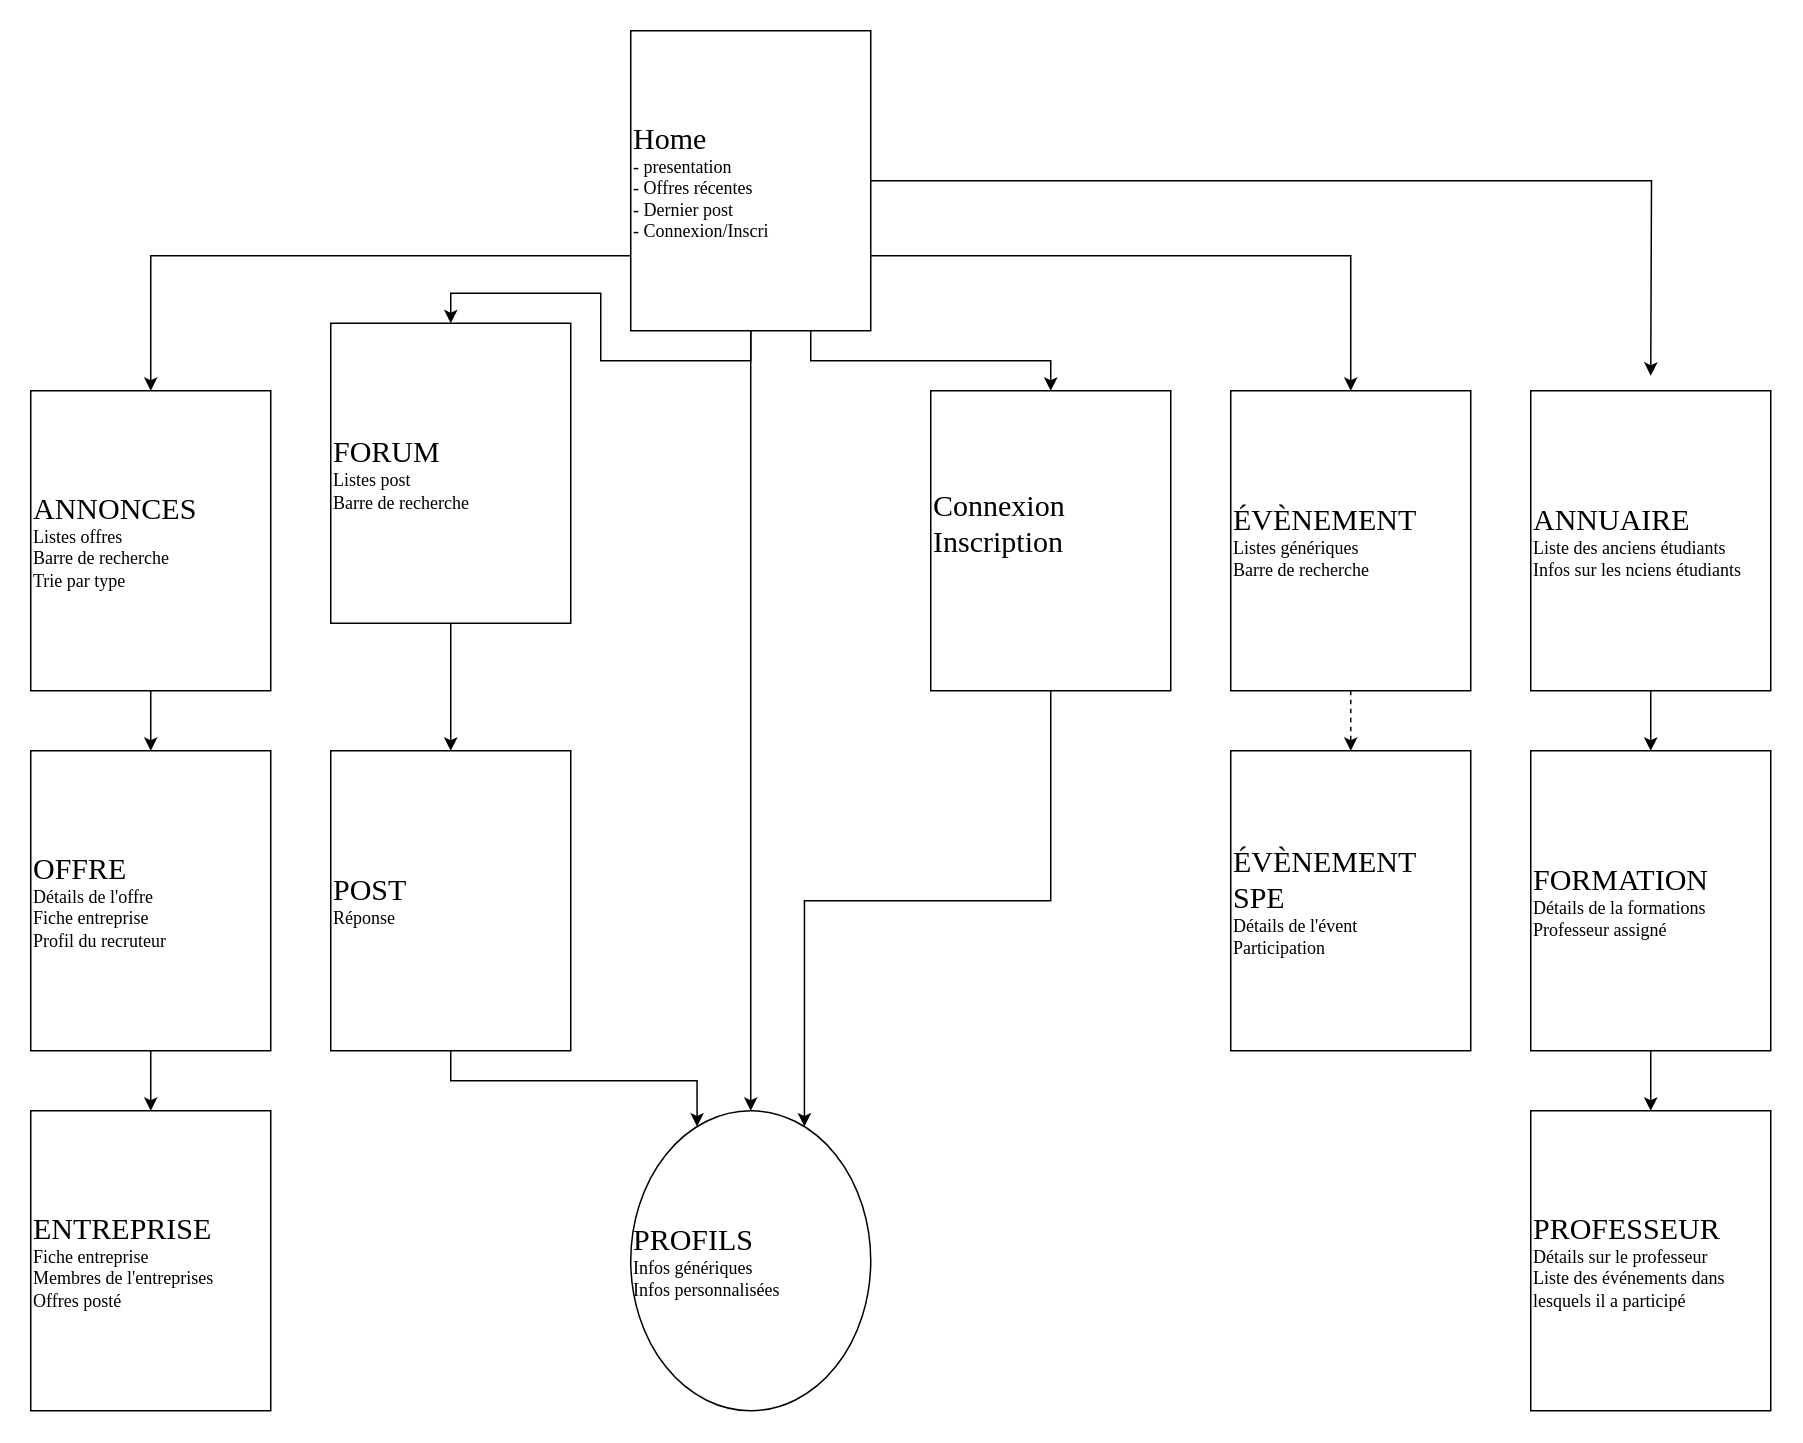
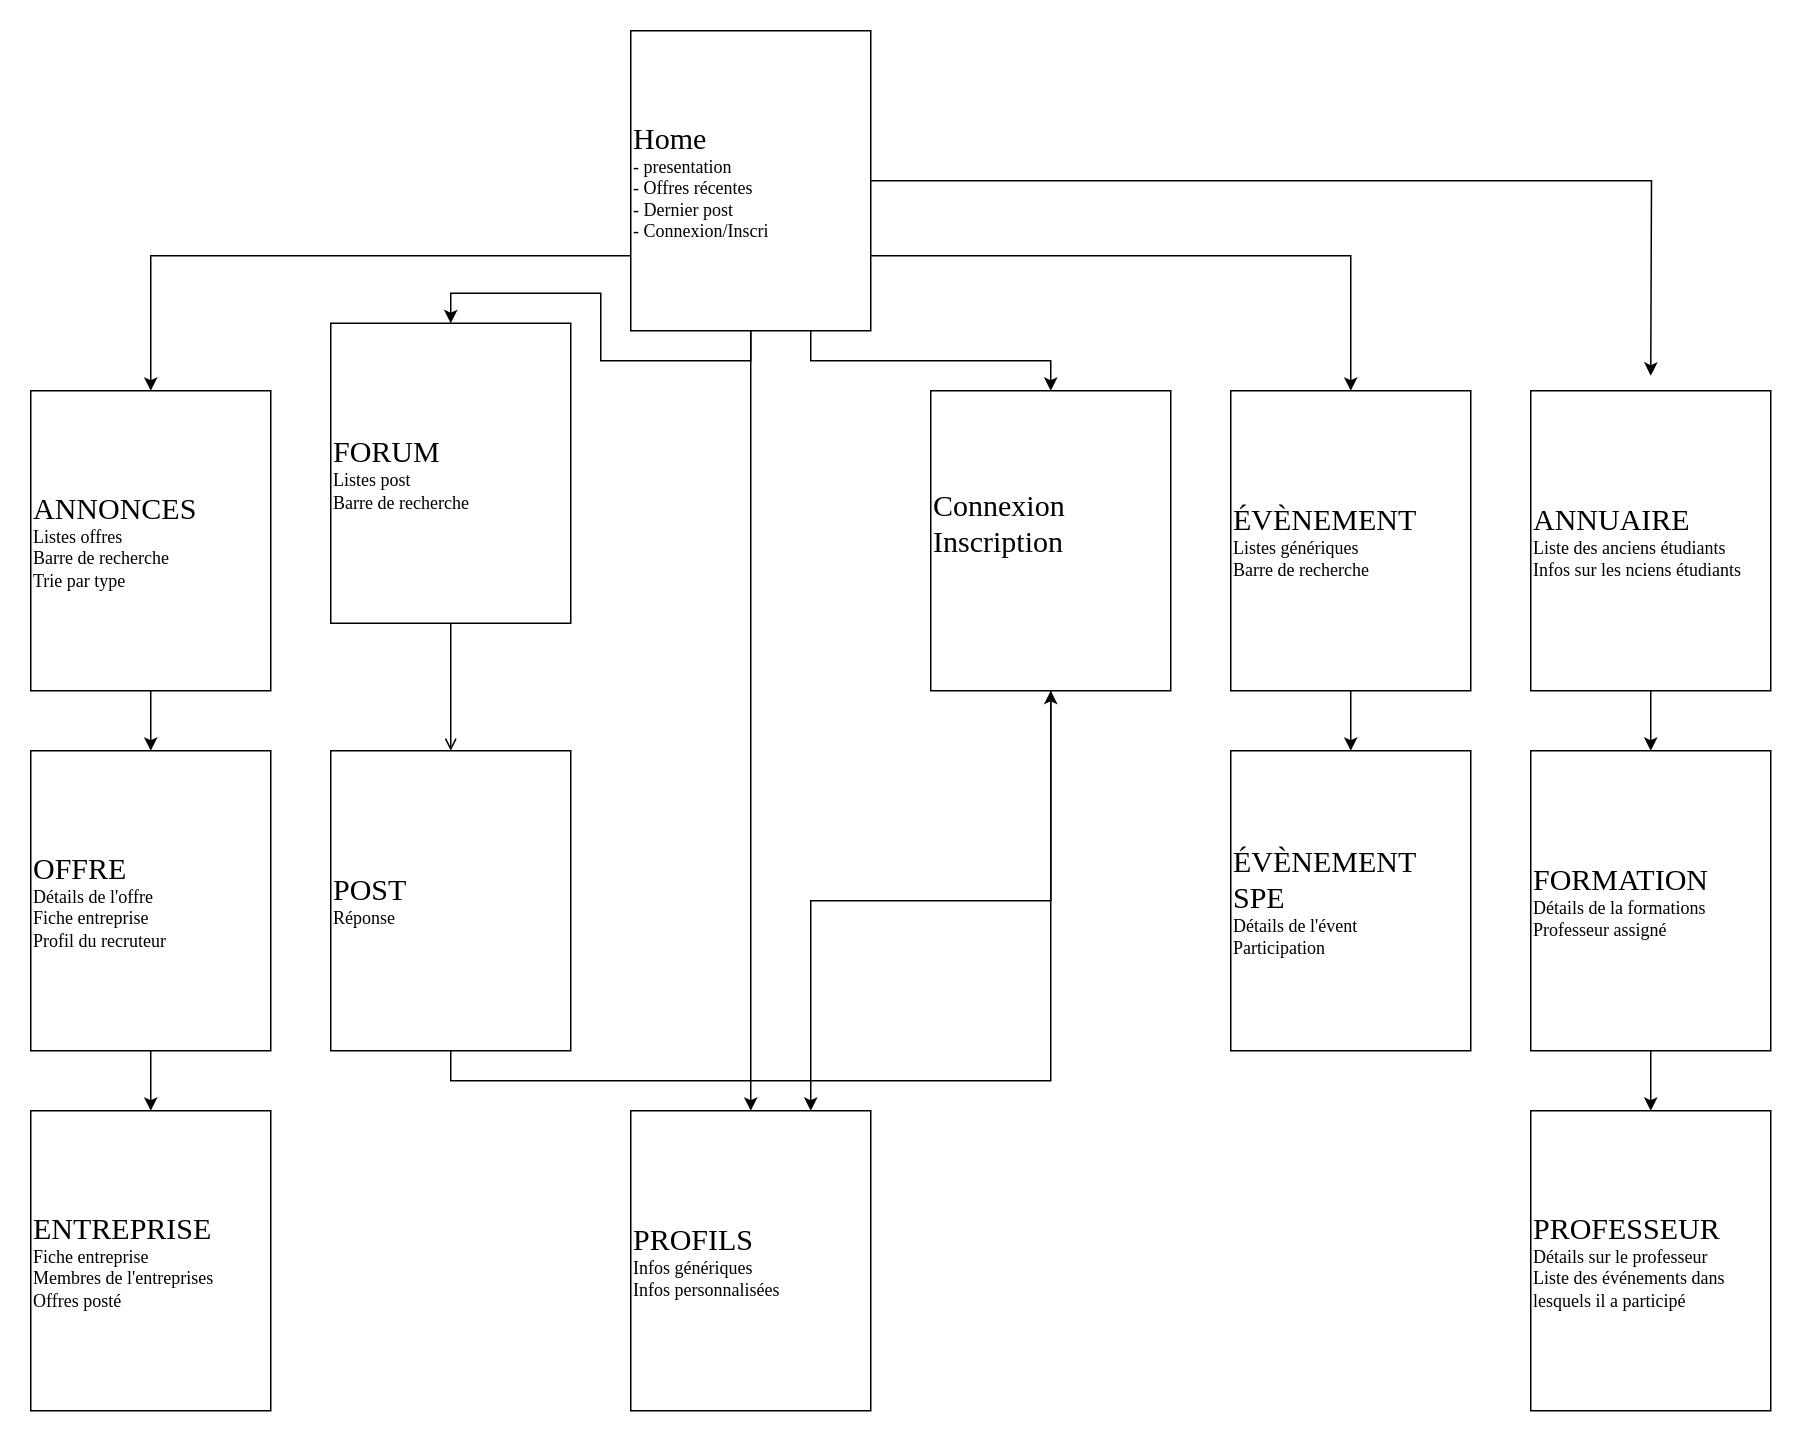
  <mxCell id="0" />
  <mxCell id="1" parent="0" />
  <mxCell id="2" style="edgeStyle=orthogonalEdgeStyle;rounded=0;orthogonalLoop=1;jettySize=auto;html=1;exitX=0.5;exitY=1;exitDx=0;exitDy=0;entryX=0.5;entryY=0;entryDx=0;entryDy=0;" edge="1" parent="1" source="8" target="13"><mxGeometry relative="1" as="geometry" /></mxCell>
  <mxCell id="3" style="edgeStyle=orthogonalEdgeStyle;rounded=0;orthogonalLoop=1;jettySize=auto;html=1;exitX=0.5;exitY=1;exitDx=0;exitDy=0;entryX=0.5;entryY=0;entryDx=0;entryDy=0;" edge="1" parent="1" source="8" target="11"><mxGeometry relative="1" as="geometry" /></mxCell>
  <mxCell id="4" style="edgeStyle=orthogonalEdgeStyle;rounded=0;orthogonalLoop=1;jettySize=auto;html=1;exitX=0.75;exitY=1;exitDx=0;exitDy=0;entryX=0.5;entryY=0;entryDx=0;entryDy=0;" edge="1" parent="1" source="8" target="10"><mxGeometry relative="1" as="geometry" /></mxCell>
  <mxCell id="5" style="edgeStyle=orthogonalEdgeStyle;rounded=0;orthogonalLoop=1;jettySize=auto;html=1;exitX=1;exitY=0.75;exitDx=0;exitDy=0;entryX=0.5;entryY=0;entryDx=0;entryDy=0;" edge="1" parent="1" source="8" target="21"><mxGeometry relative="1" as="geometry" /></mxCell>
  <mxCell id="6" style="edgeStyle=orthogonalEdgeStyle;rounded=0;orthogonalLoop=1;jettySize=auto;html=1;" edge="1" parent="1" source="8"><mxGeometry relative="1" as="geometry"><mxPoint x="1100" y="250" as="targetPoint" /></mxGeometry></mxCell>
  <mxCell id="7" style="edgeStyle=orthogonalEdgeStyle;rounded=0;orthogonalLoop=1;jettySize=auto;html=1;exitX=0;exitY=0.75;exitDx=0;exitDy=0;entryX=0.5;entryY=0;entryDx=0;entryDy=0;" edge="1" parent="1" source="8" target="17"><mxGeometry relative="1" as="geometry" /></mxCell>
  <mxCell id="8" value="&lt;font style=&quot;font-size: 20px;&quot; data-font-src=&quot;https://fonts.googleapis.com/css?family=JetBrains+Mono&quot; face=&quot;JetBrains Mono&quot;&gt;Home&lt;/font&gt;&lt;div&gt;&lt;font face=&quot;JetBrains Mono&quot; data-font-src=&quot;https://fonts.googleapis.com/css?family=JetBrains+Mono&quot;&gt;- presentation&lt;/font&gt;&lt;/div&gt;&lt;div&gt;&lt;font face=&quot;JetBrains Mono&quot; data-font-src=&quot;https://fonts.googleapis.com/css?family=JetBrains+Mono&quot;&gt;- Offres récentes&lt;/font&gt;&lt;/div&gt;&lt;div&gt;&lt;font face=&quot;JetBrains Mono&quot; data-font-src=&quot;https://fonts.googleapis.com/css?family=JetBrains+Mono&quot;&gt;- Dernier post&lt;/font&gt;&lt;/div&gt;&lt;div&gt;&lt;font face=&quot;JetBrains Mono&quot; data-font-src=&quot;https://fonts.googleapis.com/css?family=JetBrains+Mono&quot;&gt;- Connexion/Inscri&lt;/font&gt;&lt;/div&gt;" style="rounded=0;whiteSpace=wrap;html=1;align=left;" vertex="1" parent="1"><mxGeometry x="420" y="20" width="160" height="200" as="geometry" /></mxCell>
  <mxCell id="9" style="edgeStyle=orthogonalEdgeStyle;rounded=0;orthogonalLoop=1;jettySize=auto;html=1;exitX=0.5;exitY=1;exitDx=0;exitDy=0;entryX=0.75;entryY=0;entryDx=0;entryDy=0;" edge="1" parent="1" source="10" target="11"><mxGeometry relative="1" as="geometry" /></mxCell>
  <mxCell id="10" value="&lt;font style=&quot;font-size: 20px;&quot; face=&quot;JetBrains Mono&quot;&gt;Connexion Inscription&lt;/font&gt;&lt;div&gt;&lt;font style=&quot;font-size: 20px;&quot; face=&quot;JetBrains Mono&quot;&gt;&lt;br&gt;&lt;/font&gt;&lt;/div&gt;" style="rounded=0;whiteSpace=wrap;html=1;align=left;" vertex="1" parent="1"><mxGeometry x="620" y="260" width="160" height="200" as="geometry" /></mxCell>
- <mxCell id="11" value="&lt;div&gt;&lt;span style=&quot;font-family: &amp;quot;JetBrains Mono&amp;quot;; background-color: transparent; color: light-dark(rgb(0, 0, 0), rgb(255, 255, 255));&quot;&gt;&lt;span style=&quot;font-size: 20px;&quot;&gt;PROFILS&lt;/span&gt;&lt;/span&gt;&lt;/div&gt;&lt;div&gt;&lt;span style=&quot;font-family: &amp;quot;JetBrains Mono&amp;quot;; background-color: transparent; color: light-dark(rgb(0, 0, 0), rgb(255, 255, 255));&quot;&gt;Infos génériques&lt;/span&gt;&lt;/div&gt;&lt;div&gt;&lt;font face=&quot;JetBrains Mono&quot;&gt;Infos personnalisées&lt;/font&gt;&lt;/div&gt;" style="ellipse;whiteSpace=wrap;html=1;align=left;" vertex="1" parent="1"><mxGeometry x="420" y="740" width="160" height="200" as="geometry" /></mxCell>
- <mxCell id="12" style="edgeStyle=orthogonalEdgeStyle;rounded=0;orthogonalLoop=1;jettySize=auto;html=1;exitX=0.5;exitY=1;exitDx=0;exitDy=0;entryX=0.5;entryY=0;entryDx=0;entryDy=0;" edge="1" parent="1" source="13" target="15"><mxGeometry relative="1" as="geometry" /></mxCell>
+ <mxCell id="11" value="&lt;div&gt;&lt;span style=&quot;font-family: &amp;quot;JetBrains Mono&amp;quot;; background-color: transparent; color: light-dark(rgb(0, 0, 0), rgb(255, 255, 255));&quot;&gt;&lt;span style=&quot;font-size: 20px;&quot;&gt;PROFILS&lt;/span&gt;&lt;/span&gt;&lt;/div&gt;&lt;div&gt;&lt;span style=&quot;font-family: &amp;quot;JetBrains Mono&amp;quot;; background-color: transparent; color: light-dark(rgb(0, 0, 0), rgb(255, 255, 255));&quot;&gt;Infos génériques&lt;/span&gt;&lt;/div&gt;&lt;div&gt;&lt;font face=&quot;JetBrains Mono&quot;&gt;Infos personnalisées&lt;/font&gt;&lt;/div&gt;" style="rounded=0;whiteSpace=wrap;html=1;align=left;" vertex="1" parent="1"><mxGeometry x="420" y="740" width="160" height="200" as="geometry" /></mxCell>
+ <mxCell id="12" style="edgeStyle=orthogonalEdgeStyle;rounded=0;orthogonalLoop=1;jettySize=auto;html=1;exitX=0.5;exitY=1;exitDx=0;exitDy=0;entryX=0.5;entryY=0;entryDx=0;entryDy=0;endArrow=open;" edge="1" parent="1" source="13" target="15"><mxGeometry relative="1" as="geometry" /></mxCell>
  <mxCell id="13" value="&lt;div&gt;&lt;font style=&quot;font-size: 20px;&quot; face=&quot;JetBrains Mono&quot;&gt;FORUM&lt;/font&gt;&lt;/div&gt;&lt;div&gt;&lt;font face=&quot;JetBrains Mono&quot;&gt;Listes post&lt;/font&gt;&lt;/div&gt;&lt;div&gt;&lt;font face=&quot;JetBrains Mono&quot;&gt;Barre de recherche&lt;/font&gt;&lt;/div&gt;" style="rounded=0;whiteSpace=wrap;html=1;align=left;" vertex="1" parent="1"><mxGeometry x="220" y="215" width="160" height="200" as="geometry" /></mxCell>
- <mxCell id="14" style="edgeStyle=orthogonalEdgeStyle;rounded=0;orthogonalLoop=1;jettySize=auto;html=1;exitX=0.5;exitY=1;exitDx=0;exitDy=0;entryX=0.25;entryY=0;entryDx=0;entryDy=0;" edge="1" parent="1" source="15" target="11"><mxGeometry relative="1" as="geometry" /></mxCell>
+ <mxCell id="14" style="edgeStyle=orthogonalEdgeStyle;rounded=0;orthogonalLoop=1;jettySize=auto;html=1;exitX=0.5;exitY=1;exitDx=0;exitDy=0;" edge="1" parent="1" source="15" target="10"><mxGeometry relative="1" as="geometry" /></mxCell>
  <mxCell id="15" value="&lt;div&gt;&lt;span style=&quot;font-family: &amp;quot;JetBrains Mono&amp;quot;; background-color: transparent; color: light-dark(rgb(0, 0, 0), rgb(255, 255, 255));&quot;&gt;&lt;span style=&quot;font-size: 20px;&quot;&gt;POST&lt;/span&gt;&lt;/span&gt;&lt;/div&gt;&lt;div&gt;&lt;span style=&quot;font-family: &amp;quot;JetBrains Mono&amp;quot;; background-color: transparent; color: light-dark(rgb(0, 0, 0), rgb(255, 255, 255));&quot;&gt;Réponse&lt;/span&gt;&lt;/div&gt;" style="rounded=0;whiteSpace=wrap;html=1;align=left;" vertex="1" parent="1"><mxGeometry x="220" y="500" width="160" height="200" as="geometry" /></mxCell>
  <mxCell id="16" style="edgeStyle=orthogonalEdgeStyle;rounded=0;orthogonalLoop=1;jettySize=auto;html=1;exitX=0.5;exitY=1;exitDx=0;exitDy=0;entryX=0.5;entryY=0;entryDx=0;entryDy=0;" edge="1" parent="1" source="17" target="19"><mxGeometry relative="1" as="geometry" /></mxCell>
  <mxCell id="17" value="&lt;div&gt;&lt;span style=&quot;background-color: transparent; color: light-dark(rgb(0, 0, 0), rgb(255, 255, 255)); font-family: &amp;quot;JetBrains Mono&amp;quot;;&quot;&gt;&lt;span style=&quot;font-size: 20px;&quot;&gt;ANNONCES&lt;/span&gt;&lt;/span&gt;&lt;/div&gt;&lt;div&gt;&lt;span style=&quot;background-color: transparent; color: light-dark(rgb(0, 0, 0), rgb(255, 255, 255)); font-family: &amp;quot;JetBrains Mono&amp;quot;;&quot;&gt;Listes offres&lt;/span&gt;&lt;/div&gt;&lt;div&gt;&lt;font face=&quot;JetBrains Mono&quot;&gt;Barre de recherche&lt;/font&gt;&lt;/div&gt;&lt;div&gt;&lt;font face=&quot;JetBrains Mono&quot;&gt;Trie par type&lt;/font&gt;&lt;/div&gt;" style="rounded=0;whiteSpace=wrap;html=1;align=left;" vertex="1" parent="1"><mxGeometry x="20" y="260" width="160" height="200" as="geometry" /></mxCell>
  <mxCell id="18" style="edgeStyle=orthogonalEdgeStyle;rounded=0;orthogonalLoop=1;jettySize=auto;html=1;exitX=0.5;exitY=1;exitDx=0;exitDy=0;entryX=0.5;entryY=0;entryDx=0;entryDy=0;" edge="1" parent="1" source="19" target="23"><mxGeometry relative="1" as="geometry" /></mxCell>
  <mxCell id="19" value="&lt;div&gt;&lt;span style=&quot;font-family: &amp;quot;JetBrains Mono&amp;quot;; background-color: transparent; color: light-dark(rgb(0, 0, 0), rgb(255, 255, 255));&quot;&gt;&lt;span style=&quot;font-size: 20px;&quot;&gt;OFFRE&lt;/span&gt;&lt;/span&gt;&lt;/div&gt;&lt;div&gt;&lt;font face=&quot;JetBrains Mono&quot;&gt;Détails de l'offre&lt;/font&gt;&lt;/div&gt;&lt;div&gt;&lt;font face=&quot;JetBrains Mono&quot;&gt;Fiche entreprise&lt;/font&gt;&lt;/div&gt;&lt;div&gt;&lt;font face=&quot;JetBrains Mono&quot;&gt;Profil du recruteur&lt;/font&gt;&lt;/div&gt;" style="rounded=0;whiteSpace=wrap;html=1;align=left;" vertex="1" parent="1"><mxGeometry x="20" y="500" width="160" height="200" as="geometry" /></mxCell>
- <mxCell id="20" style="edgeStyle=orthogonalEdgeStyle;rounded=0;orthogonalLoop=1;jettySize=auto;html=1;exitX=0.5;exitY=1;exitDx=0;exitDy=0;entryX=0.5;entryY=0;entryDx=0;entryDy=0;dashed=1;" edge="1" parent="1" source="21" target="22"><mxGeometry relative="1" as="geometry" /></mxCell>
+ <mxCell id="20" style="edgeStyle=orthogonalEdgeStyle;rounded=0;orthogonalLoop=1;jettySize=auto;html=1;exitX=0.5;exitY=1;exitDx=0;exitDy=0;entryX=0.5;entryY=0;entryDx=0;entryDy=0;" edge="1" parent="1" source="21" target="22"><mxGeometry relative="1" as="geometry" /></mxCell>
  <mxCell id="21" value="&lt;div&gt;&lt;span style=&quot;font-family: &amp;quot;JetBrains Mono&amp;quot;; background-color: transparent; color: light-dark(rgb(0, 0, 0), rgb(255, 255, 255));&quot;&gt;&lt;span style=&quot;font-size: 20px;&quot;&gt;ÉVÈNEMENT&lt;/span&gt;&lt;/span&gt;&lt;/div&gt;&lt;div&gt;&lt;span style=&quot;font-family: &amp;quot;JetBrains Mono&amp;quot;; background-color: transparent; color: light-dark(rgb(0, 0, 0), rgb(255, 255, 255));&quot;&gt;Listes génériques&lt;/span&gt;&lt;/div&gt;&lt;div&gt;&lt;font face=&quot;JetBrains Mono&quot;&gt;Barre de recherche&lt;/font&gt;&lt;/div&gt;" style="rounded=0;whiteSpace=wrap;html=1;align=left;" vertex="1" parent="1"><mxGeometry x="820" y="260" width="160" height="200" as="geometry" /></mxCell>
  <mxCell id="22" value="&lt;div&gt;&lt;span style=&quot;font-family: &amp;quot;JetBrains Mono&amp;quot;; background-color: transparent; color: light-dark(rgb(0, 0, 0), rgb(255, 255, 255));&quot;&gt;&lt;span style=&quot;font-size: 20px;&quot;&gt;ÉVÈNEMENT SPE&lt;/span&gt;&lt;/span&gt;&lt;/div&gt;&lt;div&gt;&lt;span style=&quot;font-family: &amp;quot;JetBrains Mono&amp;quot;; background-color: transparent; color: light-dark(rgb(0, 0, 0), rgb(255, 255, 255));&quot;&gt;Détails de l'évent&lt;/span&gt;&lt;/div&gt;&lt;div&gt;&lt;font face=&quot;JetBrains Mono&quot;&gt;Participation&lt;/font&gt;&lt;/div&gt;" style="rounded=0;whiteSpace=wrap;html=1;align=left;" vertex="1" parent="1"><mxGeometry x="820" y="500" width="160" height="200" as="geometry" /></mxCell>
  <mxCell id="23" value="&lt;div&gt;&lt;span style=&quot;font-family: &amp;quot;JetBrains Mono&amp;quot;; background-color: transparent; color: light-dark(rgb(0, 0, 0), rgb(255, 255, 255));&quot;&gt;&lt;span style=&quot;font-size: 20px;&quot;&gt;ENTREPRISE&lt;/span&gt;&lt;/span&gt;&lt;/div&gt;&lt;div&gt;&lt;font face=&quot;JetBrains Mono&quot;&gt;Fiche entreprise&lt;/font&gt;&lt;/div&gt;&lt;div&gt;&lt;font face=&quot;JetBrains Mono&quot;&gt;Membres de l'entreprises&lt;/font&gt;&lt;/div&gt;&lt;div&gt;&lt;font face=&quot;JetBrains Mono&quot;&gt;Offres posté&lt;/font&gt;&lt;/div&gt;" style="rounded=0;whiteSpace=wrap;html=1;align=left;" vertex="1" parent="1"><mxGeometry x="20" y="740" width="160" height="200" as="geometry" /></mxCell>
  <mxCell id="24" style="edgeStyle=orthogonalEdgeStyle;rounded=0;orthogonalLoop=1;jettySize=auto;html=1;exitX=0.5;exitY=1;exitDx=0;exitDy=0;entryX=0.5;entryY=0;entryDx=0;entryDy=0;" edge="1" parent="1" source="25" target="27"><mxGeometry relative="1" as="geometry" /></mxCell>
  <mxCell id="25" value="&lt;div&gt;&lt;font face=&quot;JetBrains Mono&quot;&gt;&lt;span style=&quot;font-size: 20px;&quot;&gt;ANNUAIRE&lt;/span&gt;&lt;/font&gt;&lt;/div&gt;&lt;div&gt;&lt;font face=&quot;JetBrains Mono&quot;&gt;Liste des anciens étudiants&lt;/font&gt;&lt;/div&gt;&lt;div&gt;&lt;font face=&quot;JetBrains Mono&quot;&gt;Infos sur les nciens étudiants&lt;/font&gt;&lt;/div&gt;" style="rounded=0;whiteSpace=wrap;html=1;align=left;" vertex="1" parent="1"><mxGeometry x="1020" y="260" width="160" height="200" as="geometry" /></mxCell>
  <mxCell id="26" style="edgeStyle=orthogonalEdgeStyle;rounded=0;orthogonalLoop=1;jettySize=auto;html=1;exitX=0.5;exitY=1;exitDx=0;exitDy=0;entryX=0.5;entryY=0;entryDx=0;entryDy=0;" edge="1" parent="1" source="27" target="28"><mxGeometry relative="1" as="geometry" /></mxCell>
  <mxCell id="27" value="&lt;div&gt;&lt;span style=&quot;font-family: &amp;quot;JetBrains Mono&amp;quot;; background-color: transparent; color: light-dark(rgb(0, 0, 0), rgb(255, 255, 255));&quot;&gt;&lt;span style=&quot;font-size: 20px;&quot;&gt;FORMATION&lt;/span&gt;&lt;/span&gt;&lt;/div&gt;&lt;div&gt;&lt;font face=&quot;JetBrains Mono&quot;&gt;Détails de la formations&lt;/font&gt;&lt;/div&gt;&lt;div&gt;&lt;font face=&quot;JetBrains Mono&quot;&gt;Professeur assigné&lt;/font&gt;&lt;/div&gt;" style="rounded=0;whiteSpace=wrap;html=1;align=left;" vertex="1" parent="1"><mxGeometry x="1020" y="500" width="160" height="200" as="geometry" /></mxCell>
  <mxCell id="28" value="&lt;div&gt;&lt;span style=&quot;font-family: &amp;quot;JetBrains Mono&amp;quot;; background-color: transparent; color: light-dark(rgb(0, 0, 0), rgb(255, 255, 255));&quot;&gt;&lt;span style=&quot;font-size: 20px;&quot;&gt;PROFESSEUR&lt;/span&gt;&lt;/span&gt;&lt;/div&gt;&lt;div&gt;&lt;span style=&quot;font-family: &amp;quot;JetBrains Mono&amp;quot;; background-color: transparent; color: light-dark(rgb(0, 0, 0), rgb(255, 255, 255));&quot;&gt;Détails sur le professeur&lt;br&gt;&lt;/span&gt;&lt;/div&gt;&lt;div&gt;&lt;span style=&quot;font-family: &amp;quot;JetBrains Mono&amp;quot;; background-color: transparent; color: light-dark(rgb(0, 0, 0), rgb(255, 255, 255));&quot;&gt;Liste des événements dans lesquels il a participé&lt;/span&gt;&lt;/div&gt;" style="rounded=0;whiteSpace=wrap;html=1;align=left;" vertex="1" parent="1"><mxGeometry x="1020" y="740" width="160" height="200" as="geometry" /></mxCell>
